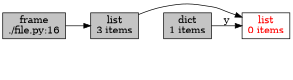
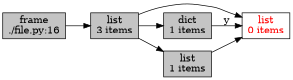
  digraph {
    rankdir=LR
    node [fillcolor="0,0,0.766667" shape=box style=filled]
    n1 [fillcolor="0,0,1" fontcolor=red label="list\n0 items"]
    n2 [label="frame\n./file.py:16"]
    n3 [label="list\n3 items"]
    n4 [label="dict\n1 items"]
+   n5 [label="list\n1 items"]
    n2 -> n3
    n3 -> n1
+   n3 -> n4
+   n3 -> n5
    n4 -> n1 [label=y weight=2]
+   n5 -> n1
  }
